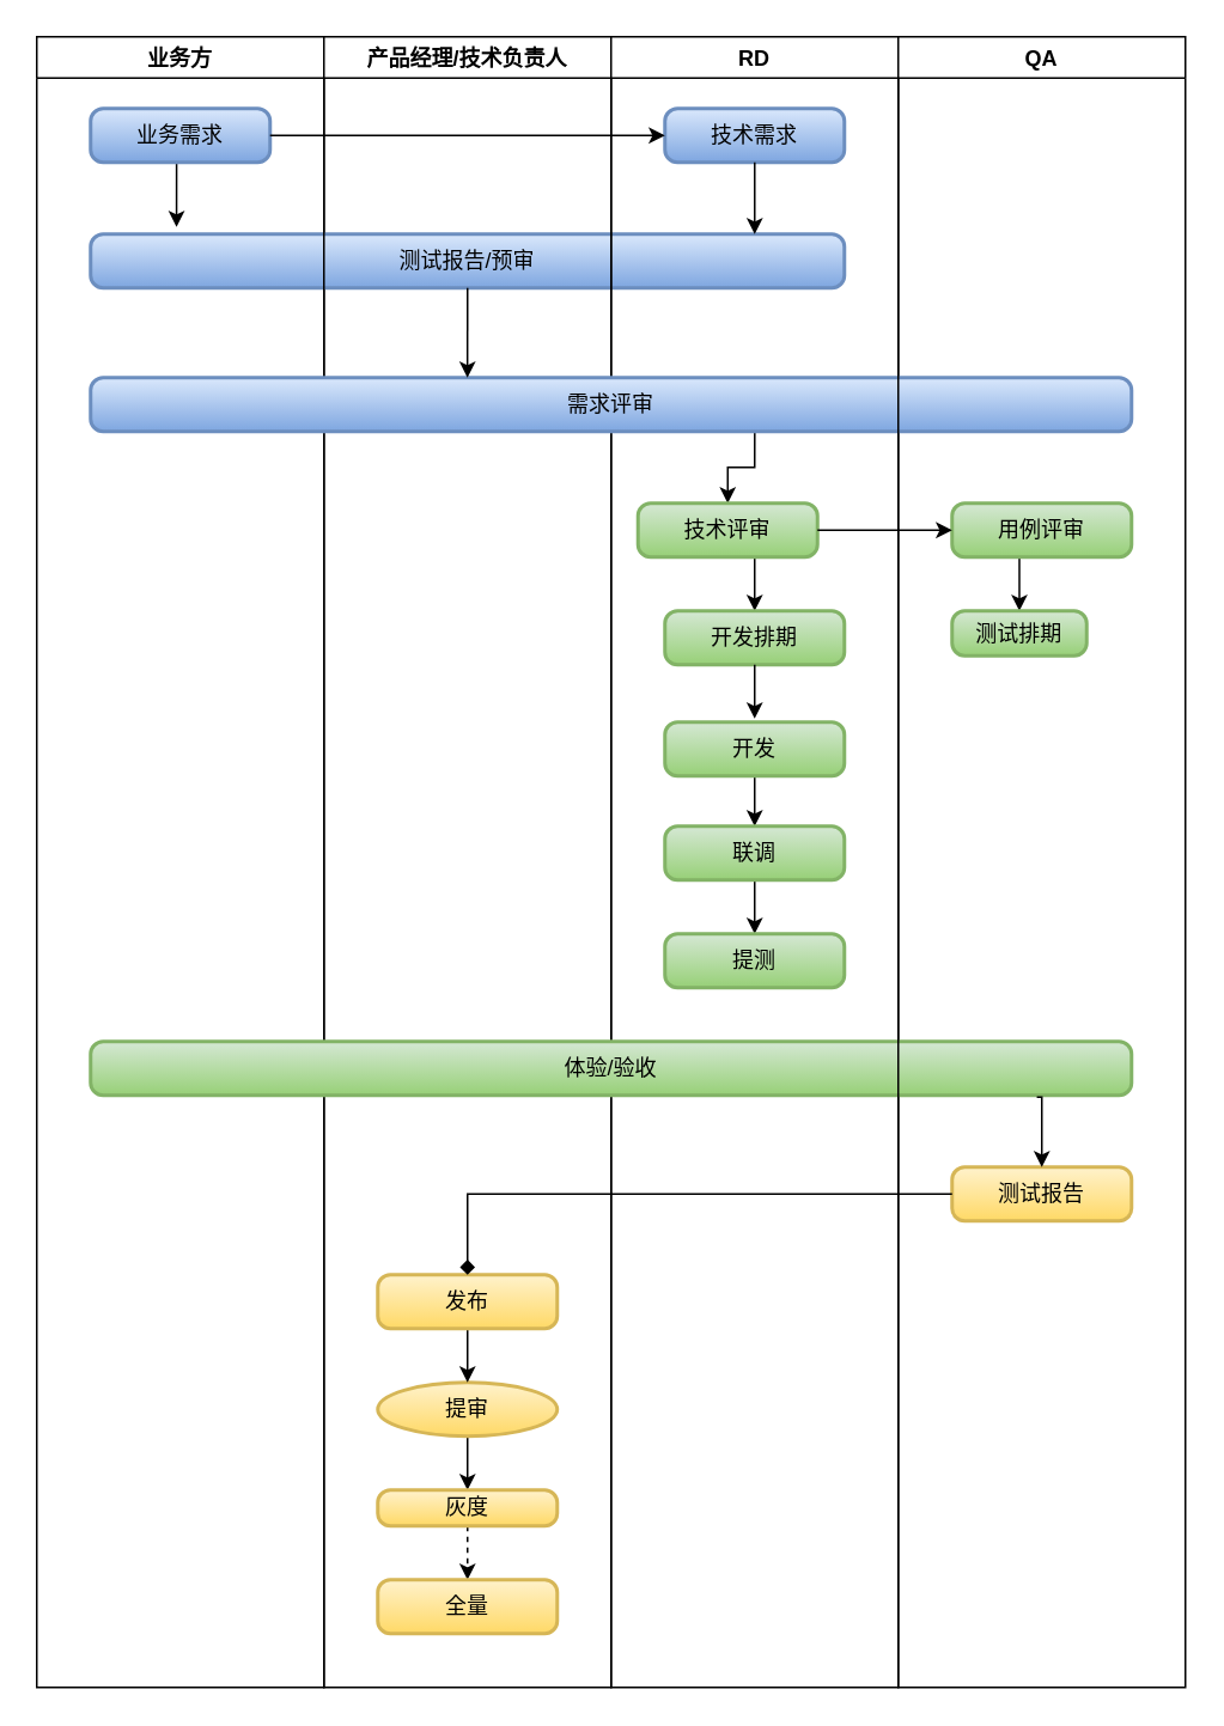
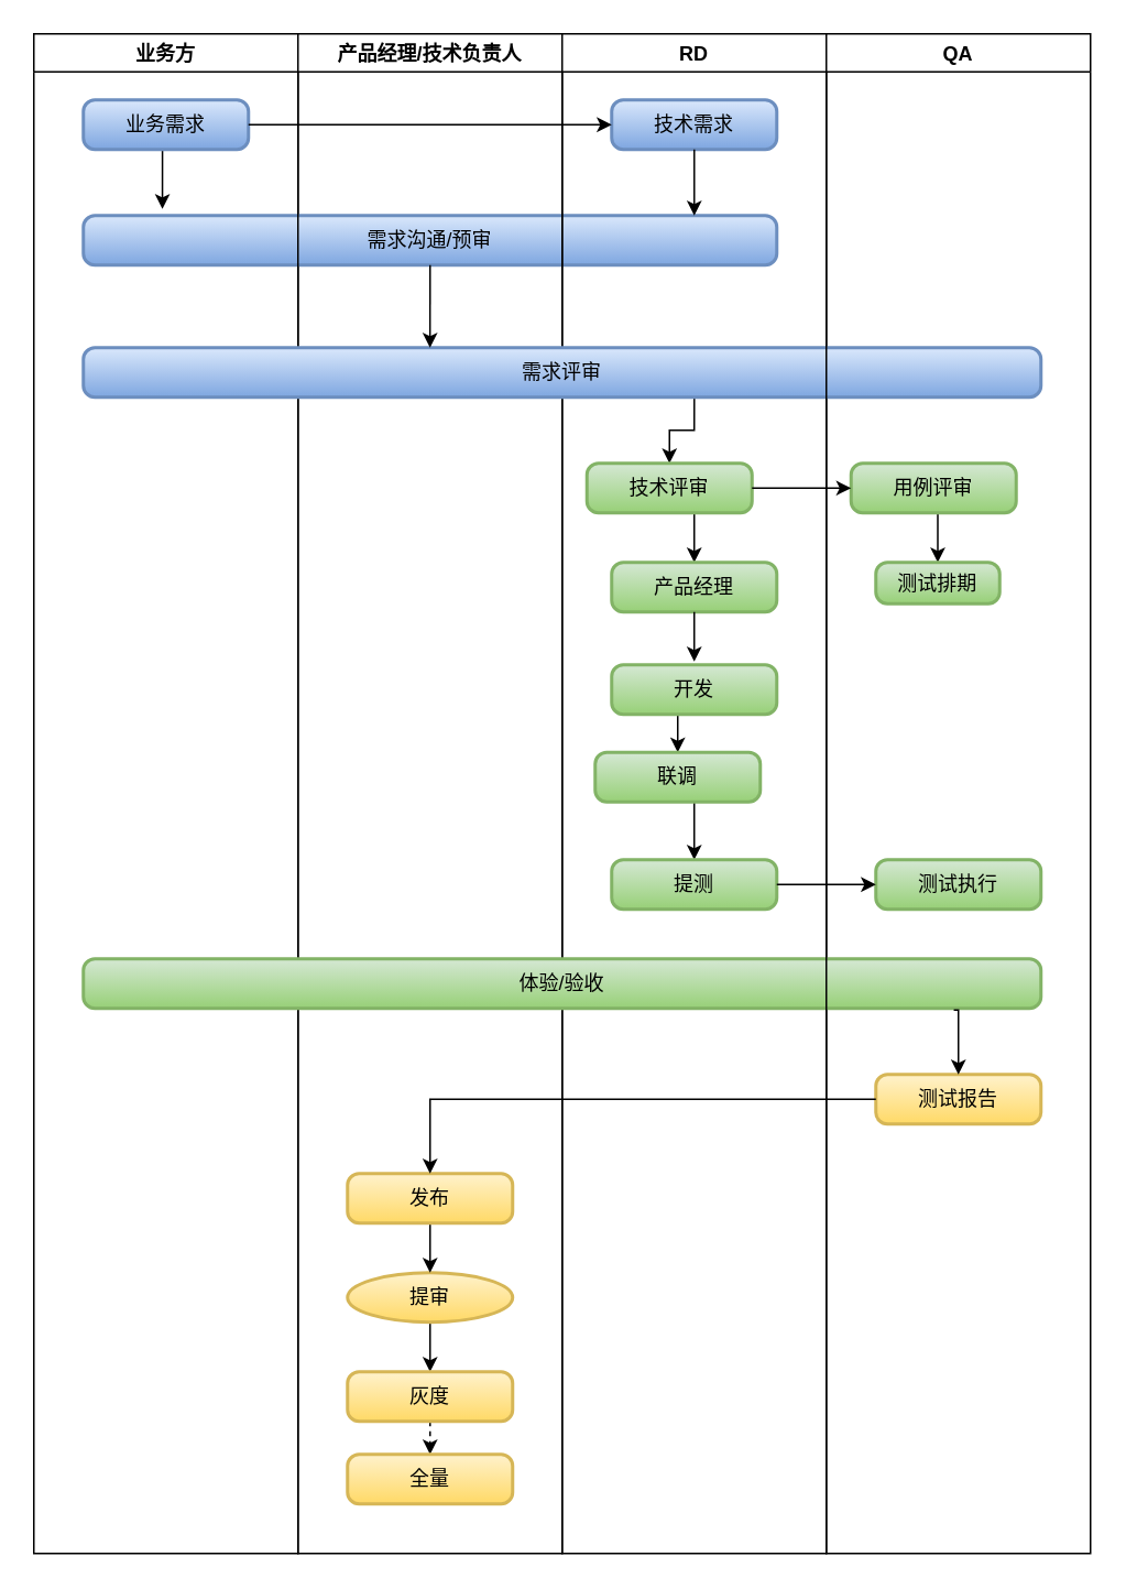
  <mxCell id="0" />
  <mxCell id="1" parent="0" />
  <mxCell id="2" value="业务方" style="swimlane;" vertex="1" parent="1"><mxGeometry x="20" y="20" width="160" height="920" as="geometry" /></mxCell>
  <mxCell id="3" style="edgeStyle=orthogonalEdgeStyle;rounded=0;orthogonalLoop=1;jettySize=auto;html=1;exitX=0.5;exitY=1;exitDx=0;exitDy=0;entryX=0.114;entryY=-0.133;entryDx=0;entryDy=0;entryPerimeter=0;" edge="1" parent="2" source="4" target="5"><mxGeometry relative="1" as="geometry" /></mxCell>
  <mxCell id="4" value="业务需求" style="rounded=1;whiteSpace=wrap;html=1;absoluteArcSize=1;arcSize=14;strokeWidth=2;gradientColor=#7ea6e0;fillColor=#dae8fc;strokeColor=#6c8ebf;" vertex="1" parent="2"><mxGeometry x="30" y="40" width="100" height="30" as="geometry" /></mxCell>
- <mxCell id="5" value="测试报告/预审" style="rounded=1;whiteSpace=wrap;html=1;absoluteArcSize=1;arcSize=14;strokeWidth=2;gradientColor=#7ea6e0;fillColor=#dae8fc;strokeColor=#6c8ebf;" vertex="1" parent="2"><mxGeometry x="30" y="110" width="420" height="30" as="geometry" /></mxCell>
+ <mxCell id="5" value="需求沟通/预审" style="rounded=1;whiteSpace=wrap;html=1;absoluteArcSize=1;arcSize=14;strokeWidth=2;gradientColor=#7ea6e0;fillColor=#dae8fc;strokeColor=#6c8ebf;" vertex="1" parent="2"><mxGeometry x="30" y="110" width="420" height="30" as="geometry" /></mxCell>
  <mxCell id="6" value="产品经理/技术负责人" style="swimlane;" vertex="1" parent="1"><mxGeometry x="180" y="20" width="160" height="920" as="geometry" /></mxCell>
  <mxCell id="7" style="edgeStyle=orthogonalEdgeStyle;rounded=0;orthogonalLoop=1;jettySize=auto;html=1;exitX=0.5;exitY=1;exitDx=0;exitDy=0;entryX=0.5;entryY=0;entryDx=0;entryDy=0;" edge="1" parent="6" source="8" target="10"><mxGeometry relative="1" as="geometry" /></mxCell>
  <mxCell id="8" value="提审" style="ellipse;whiteSpace=wrap;html=1;absoluteArcSize=1;arcSize=14;strokeWidth=2;gradientColor=#ffd966;fillColor=#fff2cc;strokeColor=#d6b656;" vertex="1" parent="6"><mxGeometry x="30" y="750" width="100" height="30" as="geometry" /></mxCell>
  <mxCell id="9" style="edgeStyle=orthogonalEdgeStyle;rounded=0;orthogonalLoop=1;jettySize=auto;html=1;exitX=0.5;exitY=1;exitDx=0;exitDy=0;entryX=0.5;entryY=0;entryDx=0;entryDy=0;dashed=1;" edge="1" parent="6" source="10" target="11"><mxGeometry relative="1" as="geometry" /></mxCell>
- <mxCell id="10" value="灰度" style="rounded=1;whiteSpace=wrap;html=1;absoluteArcSize=1;arcSize=14;strokeWidth=2;gradientColor=#ffd966;fillColor=#fff2cc;strokeColor=#d6b656;" vertex="1" parent="6"><mxGeometry x="30" y="810" width="100" height="20" as="geometry" /></mxCell>
+ <mxCell id="10" value="灰度" style="rounded=1;whiteSpace=wrap;html=1;absoluteArcSize=1;arcSize=14;strokeWidth=2;gradientColor=#ffd966;fillColor=#fff2cc;strokeColor=#d6b656;" vertex="1" parent="6"><mxGeometry x="30" y="810" width="100" height="30" as="geometry" /></mxCell>
  <mxCell id="11" value="全量" style="rounded=1;whiteSpace=wrap;html=1;absoluteArcSize=1;arcSize=14;strokeWidth=2;gradientColor=#ffd966;fillColor=#fff2cc;strokeColor=#d6b656;" vertex="1" parent="6"><mxGeometry x="30" y="860" width="100" height="30" as="geometry" /></mxCell>
  <mxCell id="12" style="edgeStyle=orthogonalEdgeStyle;rounded=0;orthogonalLoop=1;jettySize=auto;html=1;exitX=0.5;exitY=1;exitDx=0;exitDy=0;entryX=0.5;entryY=0;entryDx=0;entryDy=0;" edge="1" parent="6" source="13" target="8"><mxGeometry relative="1" as="geometry" /></mxCell>
  <mxCell id="13" value="发布" style="rounded=1;whiteSpace=wrap;html=1;absoluteArcSize=1;arcSize=14;strokeWidth=2;gradientColor=#ffd966;fillColor=#fff2cc;strokeColor=#d6b656;" vertex="1" parent="6"><mxGeometry x="30" y="690" width="100" height="30" as="geometry" /></mxCell>
  <mxCell id="14" value="RD" style="swimlane;" vertex="1" parent="1"><mxGeometry x="340" y="20" width="160" height="920" as="geometry" /></mxCell>
  <mxCell id="15" style="edgeStyle=orthogonalEdgeStyle;rounded=0;orthogonalLoop=1;jettySize=auto;html=1;entryX=0.5;entryY=0;entryDx=0;entryDy=0;exitX=0.638;exitY=0.967;exitDx=0;exitDy=0;exitPerimeter=0;" edge="1" parent="14" source="16" target="18"><mxGeometry relative="1" as="geometry" /></mxCell>
  <mxCell id="16" value="需求评审" style="rounded=1;whiteSpace=wrap;html=1;absoluteArcSize=1;arcSize=14;strokeWidth=2;gradientColor=#7ea6e0;fillColor=#dae8fc;strokeColor=#6c8ebf;glass=0;sketch=0;" vertex="1" parent="14"><mxGeometry x="-290" y="190" width="580" height="30" as="geometry" /></mxCell>
  <mxCell id="17" style="edgeStyle=orthogonalEdgeStyle;rounded=0;orthogonalLoop=1;jettySize=auto;html=1;exitX=0.5;exitY=1;exitDx=0;exitDy=0;entryX=0.5;entryY=0;entryDx=0;entryDy=0;" edge="1" parent="14" source="18" target="19"><mxGeometry relative="1" as="geometry" /></mxCell>
  <mxCell id="18" value="技术评审" style="rounded=1;whiteSpace=wrap;html=1;absoluteArcSize=1;arcSize=14;strokeWidth=2;gradientColor=#97d077;fillColor=#d5e8d4;strokeColor=#82b366;" vertex="1" parent="14"><mxGeometry x="15" y="260" width="100" height="30" as="geometry" /></mxCell>
- <mxCell id="19" value="开发排期" style="rounded=1;whiteSpace=wrap;html=1;absoluteArcSize=1;arcSize=14;strokeWidth=2;gradientColor=#97d077;fillColor=#d5e8d4;strokeColor=#82b366;" vertex="1" parent="14"><mxGeometry x="30" y="320" width="100" height="30" as="geometry" /></mxCell>
+ <mxCell id="19" value="产品经理" style="rounded=1;whiteSpace=wrap;html=1;absoluteArcSize=1;arcSize=14;strokeWidth=2;gradientColor=#97d077;fillColor=#d5e8d4;strokeColor=#82b366;" vertex="1" parent="14"><mxGeometry x="30" y="320" width="100" height="30" as="geometry" /></mxCell>
  <mxCell id="20" style="edgeStyle=orthogonalEdgeStyle;rounded=0;orthogonalLoop=1;jettySize=auto;html=1;exitX=0.5;exitY=1;exitDx=0;exitDy=0;entryX=0.5;entryY=0;entryDx=0;entryDy=0;" edge="1" parent="14" source="21" target="23"><mxGeometry relative="1" as="geometry" /></mxCell>
  <mxCell id="21" value="开发" style="rounded=1;whiteSpace=wrap;html=1;absoluteArcSize=1;arcSize=14;strokeWidth=2;gradientColor=#97d077;fillColor=#d5e8d4;strokeColor=#82b366;" vertex="1" parent="14"><mxGeometry x="30" y="382" width="100" height="30" as="geometry" /></mxCell>
  <mxCell id="22" style="edgeStyle=orthogonalEdgeStyle;rounded=0;orthogonalLoop=1;jettySize=auto;html=1;exitX=0.5;exitY=1;exitDx=0;exitDy=0;entryX=0.5;entryY=0;entryDx=0;entryDy=0;" edge="1" parent="14" source="23" target="24"><mxGeometry relative="1" as="geometry" /></mxCell>
- <mxCell id="23" value="联调" style="rounded=1;whiteSpace=wrap;html=1;absoluteArcSize=1;arcSize=14;strokeWidth=2;gradientColor=#97d077;fillColor=#d5e8d4;strokeColor=#82b366;" vertex="1" parent="14"><mxGeometry x="30" y="440" width="100" height="30" as="geometry" /></mxCell>
+ <mxCell id="23" value="联调" style="rounded=1;whiteSpace=wrap;html=1;absoluteArcSize=1;arcSize=14;strokeWidth=2;gradientColor=#97d077;fillColor=#d5e8d4;strokeColor=#82b366;" vertex="1" parent="14"><mxGeometry x="20" y="435" width="100" height="30" as="geometry" /></mxCell>
  <mxCell id="24" value="提测" style="rounded=1;whiteSpace=wrap;html=1;absoluteArcSize=1;arcSize=14;strokeWidth=2;gradientColor=#97d077;fillColor=#d5e8d4;strokeColor=#82b366;" vertex="1" parent="14"><mxGeometry x="30" y="500" width="100" height="30" as="geometry" /></mxCell>
  <mxCell id="25" value="体验/验收" style="rounded=1;whiteSpace=wrap;html=1;absoluteArcSize=1;arcSize=14;strokeWidth=2;gradientColor=#97d077;fillColor=#d5e8d4;strokeColor=#82b366;glass=0;sketch=0;" vertex="1" parent="14"><mxGeometry x="-290" y="560" width="580" height="30" as="geometry" /></mxCell>
  <mxCell id="26" value="技术需求" style="rounded=1;whiteSpace=wrap;html=1;absoluteArcSize=1;arcSize=14;strokeWidth=2;gradientColor=#7ea6e0;fillColor=#dae8fc;strokeColor=#6c8ebf;" vertex="1" parent="14"><mxGeometry x="30" y="40" width="100" height="30" as="geometry" /></mxCell>
  <mxCell id="27" value="QA" style="swimlane;" vertex="1" parent="1"><mxGeometry x="500" y="20" width="160" height="920" as="geometry" /></mxCell>
  <mxCell id="28" style="edgeStyle=orthogonalEdgeStyle;rounded=0;orthogonalLoop=1;jettySize=auto;html=1;exitX=0.5;exitY=1;exitDx=0;exitDy=0;entryX=0.5;entryY=0;entryDx=0;entryDy=0;" edge="1" parent="27" source="29" target="30"><mxGeometry relative="1" as="geometry" /></mxCell>
- <mxCell id="29" value="用例评审" style="rounded=1;whiteSpace=wrap;html=1;absoluteArcSize=1;arcSize=14;strokeWidth=2;gradientColor=#97d077;fillColor=#d5e8d4;strokeColor=#82b366;" vertex="1" parent="27"><mxGeometry x="30" y="260" width="100" height="30" as="geometry" /></mxCell>
+ <mxCell id="29" value="用例评审" style="rounded=1;whiteSpace=wrap;html=1;absoluteArcSize=1;arcSize=14;strokeWidth=2;gradientColor=#97d077;fillColor=#d5e8d4;strokeColor=#82b366;" vertex="1" parent="27"><mxGeometry x="15" y="260" width="100" height="30" as="geometry" /></mxCell>
  <mxCell id="30" value="测试排期" style="rounded=1;whiteSpace=wrap;html=1;absoluteArcSize=1;arcSize=14;strokeWidth=2;gradientColor=#97d077;fillColor=#d5e8d4;strokeColor=#82b366;" vertex="1" parent="27"><mxGeometry x="30" y="320" width="75" height="25" as="geometry" /></mxCell>
+ <mxCell id="31" value="测试执行" style="rounded=1;whiteSpace=wrap;html=1;absoluteArcSize=1;arcSize=14;strokeWidth=2;gradientColor=#97d077;fillColor=#d5e8d4;strokeColor=#82b366;" vertex="1" parent="27"><mxGeometry x="30" y="500" width="100" height="30" as="geometry" /></mxCell>
  <mxCell id="32" value="测试报告" style="rounded=1;whiteSpace=wrap;html=1;absoluteArcSize=1;arcSize=14;strokeWidth=2;gradientColor=#ffd966;fillColor=#fff2cc;strokeColor=#d6b656;" vertex="1" parent="27"><mxGeometry x="30" y="630" width="100" height="30" as="geometry" /></mxCell>
  <mxCell id="33" style="edgeStyle=orthogonalEdgeStyle;rounded=0;orthogonalLoop=1;jettySize=auto;html=1;" edge="1" parent="1" source="4" target="26"><mxGeometry relative="1" as="geometry" /></mxCell>
  <mxCell id="34" style="edgeStyle=orthogonalEdgeStyle;rounded=0;orthogonalLoop=1;jettySize=auto;html=1;entryX=0.881;entryY=0;entryDx=0;entryDy=0;entryPerimeter=0;" edge="1" parent="1" source="26" target="5"><mxGeometry relative="1" as="geometry" /></mxCell>
  <mxCell id="35" style="edgeStyle=orthogonalEdgeStyle;rounded=0;orthogonalLoop=1;jettySize=auto;html=1;exitX=0.5;exitY=1;exitDx=0;exitDy=0;entryX=0.362;entryY=0;entryDx=0;entryDy=0;entryPerimeter=0;" edge="1" parent="1" source="5" target="16"><mxGeometry relative="1" as="geometry" /></mxCell>
  <mxCell id="36" style="edgeStyle=orthogonalEdgeStyle;rounded=0;orthogonalLoop=1;jettySize=auto;html=1;exitX=0.5;exitY=1;exitDx=0;exitDy=0;" edge="1" parent="1" source="19"><mxGeometry relative="1" as="geometry"><mxPoint x="420" y="400" as="targetPoint" /></mxGeometry></mxCell>
  <mxCell id="37" style="edgeStyle=orthogonalEdgeStyle;rounded=0;orthogonalLoop=1;jettySize=auto;html=1;" edge="1" parent="1" source="18" target="29"><mxGeometry relative="1" as="geometry" /></mxCell>
+ <mxCell id="38" style="edgeStyle=orthogonalEdgeStyle;rounded=0;orthogonalLoop=1;jettySize=auto;html=1;exitX=1;exitY=0.5;exitDx=0;exitDy=0;" edge="1" parent="1" source="24" target="31"><mxGeometry relative="1" as="geometry" /></mxCell>
  <mxCell id="39" style="edgeStyle=orthogonalEdgeStyle;rounded=0;orthogonalLoop=1;jettySize=auto;html=1;entryX=0.5;entryY=0;entryDx=0;entryDy=0;exitX=0.909;exitY=1.033;exitDx=0;exitDy=0;exitPerimeter=0;" edge="1" parent="1" source="25" target="32"><mxGeometry relative="1" as="geometry"><Array as="points"><mxPoint x="580" y="611" /></Array></mxGeometry></mxCell>
- <mxCell id="40" style="edgeStyle=orthogonalEdgeStyle;rounded=0;orthogonalLoop=1;jettySize=auto;html=1;exitX=0;exitY=0.5;exitDx=0;exitDy=0;entryX=0.5;entryY=0;entryDx=0;entryDy=0;endArrow=diamond;" edge="1" parent="1" source="32" target="13"><mxGeometry relative="1" as="geometry" /></mxCell>
+ <mxCell id="40" style="edgeStyle=orthogonalEdgeStyle;rounded=0;orthogonalLoop=1;jettySize=auto;html=1;exitX=0;exitY=0.5;exitDx=0;exitDy=0;entryX=0.5;entryY=0;entryDx=0;entryDy=0;" edge="1" parent="1" source="32" target="13"><mxGeometry relative="1" as="geometry" /></mxCell>
